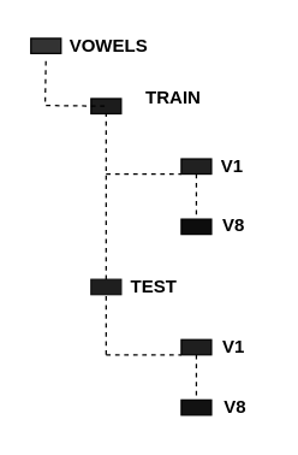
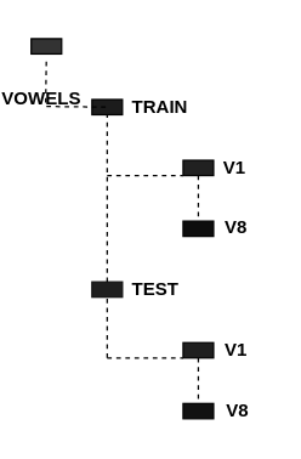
  <mxCell id="0" />
  <mxCell id="1" parent="0" />
  <mxCell id="2" value="" style="rounded=0;whiteSpace=wrap;html=1;fillColor=#333333;" vertex="1" parent="1"><mxGeometry x="20" y="25" width="20" height="10" as="geometry" /></mxCell>
- <mxCell id="3" value="VOWELS" style="text;html=1;strokeColor=none;fillColor=none;align=center;verticalAlign=middle;whiteSpace=wrap;rounded=0;fontStyle=1" vertex="1" parent="1"><mxGeometry x="52" y="20" width="40" height="20" as="geometry" /></mxCell>
+ <mxCell id="3" value="VOWELS" style="text;html=1;strokeColor=none;fillColor=none;align=center;verticalAlign=middle;whiteSpace=wrap;rounded=0;fontStyle=1" vertex="1" parent="1"><mxGeometry x="7" y="55" width="40" height="20" as="geometry" /></mxCell>
  <mxCell id="4" value="" style="rounded=0;whiteSpace=wrap;html=1;fillColor=#1C1C1C;" vertex="1" parent="1"><mxGeometry x="60" y="65" width="20" height="10" as="geometry" /></mxCell>
- <mxCell id="5" value="TRAIN" style="text;html=1;strokeColor=none;fillColor=none;align=center;verticalAlign=middle;whiteSpace=wrap;rounded=0;fontStyle=1" vertex="1" parent="1"><mxGeometry x="95" y="55" width="40" height="20" as="geometry" /></mxCell>
+ <mxCell id="5" value="TRAIN" style="text;html=1;strokeColor=none;fillColor=none;align=center;verticalAlign=middle;whiteSpace=wrap;rounded=0;fontStyle=1" vertex="1" parent="1"><mxGeometry x="85" y="60" width="40" height="20" as="geometry" /></mxCell>
  <mxCell id="6" value="" style="rounded=0;whiteSpace=wrap;html=1;fillColor=#212121;" vertex="1" parent="1"><mxGeometry x="120" y="105" width="20" height="10" as="geometry" /></mxCell>
  <mxCell id="7" value="V1" style="text;html=1;strokeColor=none;fillColor=none;align=center;verticalAlign=middle;whiteSpace=wrap;rounded=0;fontStyle=1" vertex="1" parent="1"><mxGeometry x="134" y="100" width="40" height="20" as="geometry" /></mxCell>
  <mxCell id="8" value="" style="rounded=0;whiteSpace=wrap;html=1;fillColor=#0D0D0D;" vertex="1" parent="1"><mxGeometry x="120" y="145" width="20" height="10" as="geometry" /></mxCell>
  <mxCell id="9" value="V8" style="text;html=1;strokeColor=none;fillColor=none;align=center;verticalAlign=middle;whiteSpace=wrap;rounded=0;fontStyle=1" vertex="1" parent="1"><mxGeometry x="135" y="139" width="40" height="20" as="geometry" /></mxCell>
  <mxCell id="10" value="" style="rounded=0;whiteSpace=wrap;html=1;strokeColor=#121212;fillColor=#1F1F1F;" vertex="1" parent="1"><mxGeometry x="60" y="185" width="20" height="10" as="geometry" /></mxCell>
  <mxCell id="11" value="TEST" style="text;html=1;strokeColor=none;fillColor=none;align=center;verticalAlign=middle;whiteSpace=wrap;rounded=0;fontStyle=1" vertex="1" parent="1"><mxGeometry x="82" y="180" width="40" height="20" as="geometry" /></mxCell>
  <mxCell id="12" value="" style="rounded=0;whiteSpace=wrap;html=1;fillColor=#1F1F1F;" vertex="1" parent="1"><mxGeometry x="120" y="225" width="20" height="10" as="geometry" /></mxCell>
  <mxCell id="13" value="V1" style="text;html=1;strokeColor=none;fillColor=none;align=center;verticalAlign=middle;whiteSpace=wrap;rounded=0;fontStyle=1" vertex="1" parent="1"><mxGeometry x="135" y="220" width="40" height="20" as="geometry" /></mxCell>
  <mxCell id="14" value="V8" style="text;html=1;strokeColor=none;fillColor=none;align=center;verticalAlign=middle;whiteSpace=wrap;rounded=0;fontStyle=1" vertex="1" parent="1"><mxGeometry x="136" y="260" width="40" height="20" as="geometry" /></mxCell>
  <mxCell id="15" value="" style="rounded=0;whiteSpace=wrap;html=1;fillColor=#121212;" vertex="1" parent="1"><mxGeometry x="120" y="265" width="20" height="10" as="geometry" /></mxCell>
  <mxCell id="16" value="" style="endArrow=none;dashed=1;html=1;" edge="1" parent="1"><mxGeometry width="50" height="50" relative="1" as="geometry"><mxPoint x="29.5" y="67" as="sourcePoint" /><mxPoint x="30" y="37" as="targetPoint" /></mxGeometry></mxCell>
  <mxCell id="17" value="" style="endArrow=none;dashed=1;html=1;" edge="1" parent="1"><mxGeometry width="50" height="50" relative="1" as="geometry"><mxPoint x="30" y="69.5" as="sourcePoint" /><mxPoint x="70" y="70" as="targetPoint" /></mxGeometry></mxCell>
  <mxCell id="18" value="" style="endArrow=none;dashed=1;html=1;exitX=0.5;exitY=0;exitDx=0;exitDy=0;" edge="1" parent="1" source="10"><mxGeometry width="50" height="50" relative="1" as="geometry"><mxPoint x="20" y="125" as="sourcePoint" /><mxPoint x="70" y="75" as="targetPoint" /></mxGeometry></mxCell>
  <mxCell id="19" value="" style="endArrow=none;dashed=1;html=1;entryX=0;entryY=1;entryDx=0;entryDy=0;" edge="1" parent="1" target="6"><mxGeometry width="50" height="50" relative="1" as="geometry"><mxPoint x="70" y="115" as="sourcePoint" /><mxPoint x="120" y="65" as="targetPoint" /></mxGeometry></mxCell>
  <mxCell id="20" value="" style="endArrow=none;dashed=1;html=1;entryX=0.5;entryY=0;entryDx=0;entryDy=0;exitX=0.5;exitY=1;exitDx=0;exitDy=0;" edge="1" parent="1" source="6" target="8"><mxGeometry width="50" height="50" relative="1" as="geometry"><mxPoint x="130" y="125" as="sourcePoint" /><mxPoint x="160" y="125" as="targetPoint" /></mxGeometry></mxCell>
  <mxCell id="21" value="" style="endArrow=none;dashed=1;html=1;" edge="1" parent="1"><mxGeometry width="50" height="50" relative="1" as="geometry"><mxPoint x="70" y="235" as="sourcePoint" /><mxPoint x="70" y="195" as="targetPoint" /></mxGeometry></mxCell>
  <mxCell id="22" value="" style="endArrow=none;dashed=1;html=1;entryX=0;entryY=1;entryDx=0;entryDy=0;" edge="1" parent="1" target="12"><mxGeometry width="50" height="50" relative="1" as="geometry"><mxPoint x="70" y="235" as="sourcePoint" /><mxPoint x="120" y="185" as="targetPoint" /></mxGeometry></mxCell>
  <mxCell id="23" value="" style="endArrow=none;dashed=1;html=1;entryX=0.5;entryY=0;entryDx=0;entryDy=0;exitX=0.5;exitY=1;exitDx=0;exitDy=0;" edge="1" parent="1" source="12" target="15"><mxGeometry width="50" height="50" relative="1" as="geometry"><mxPoint x="110" y="254" as="sourcePoint" /><mxPoint x="160" y="254" as="targetPoint" /></mxGeometry></mxCell>
